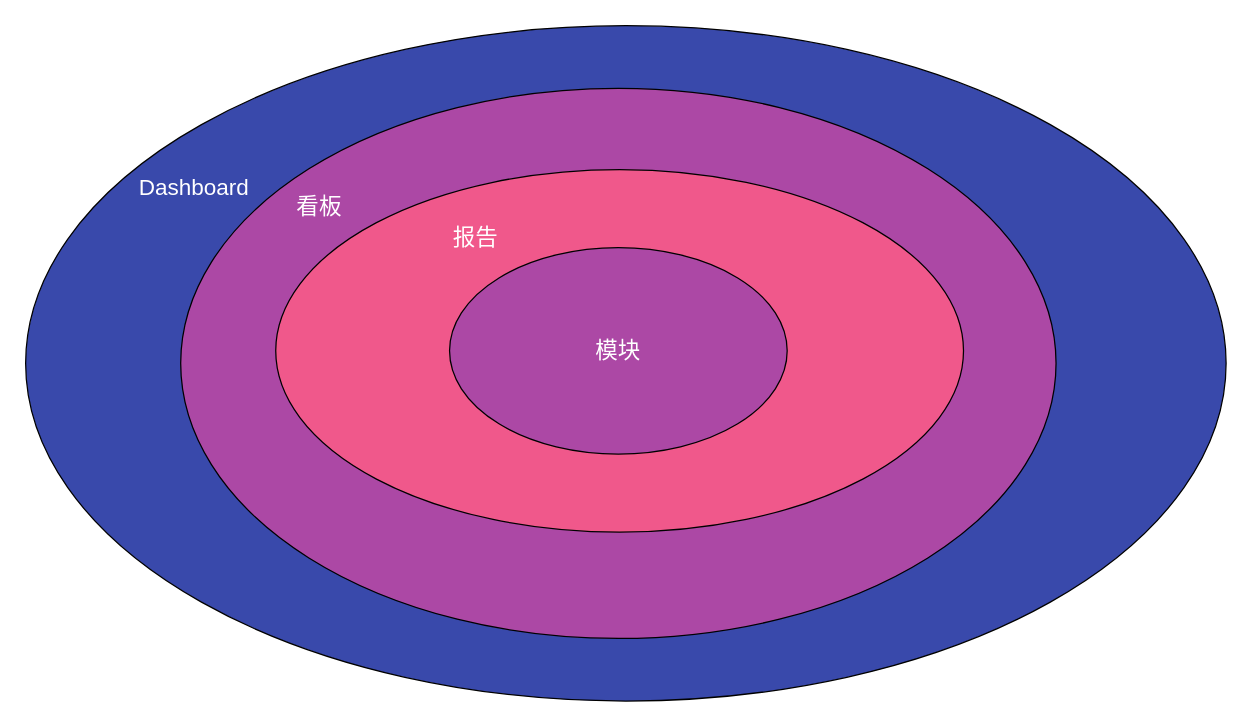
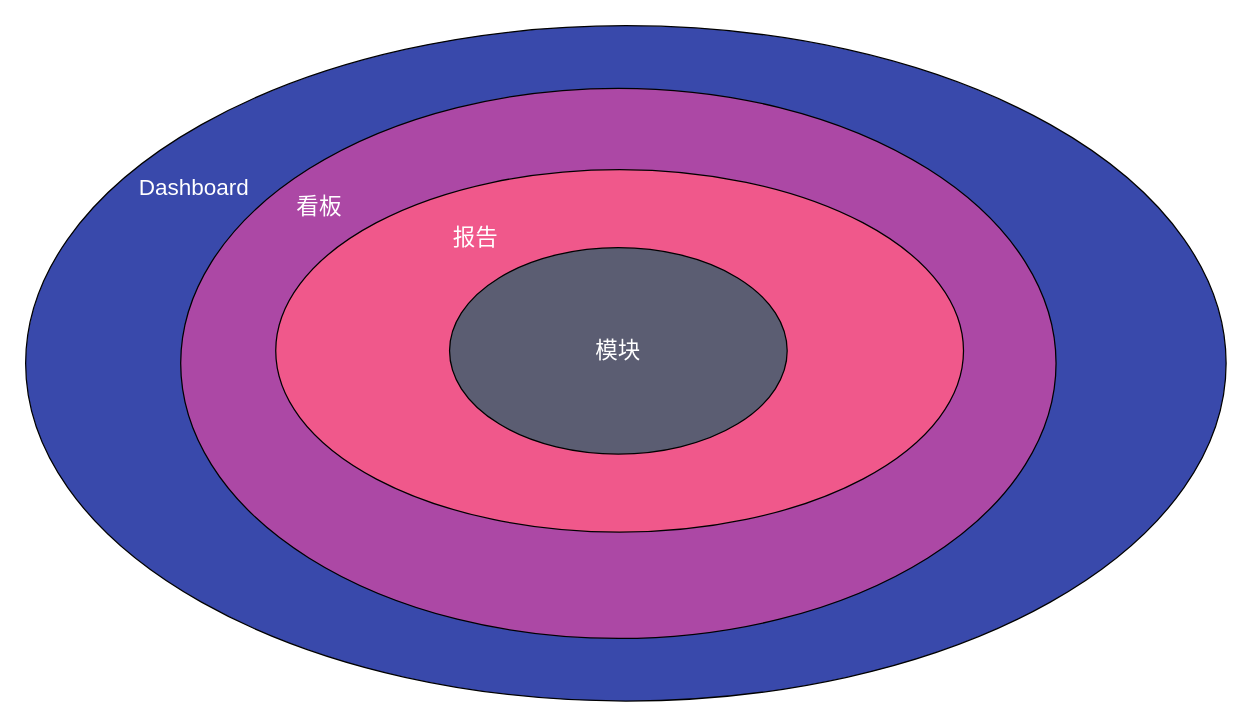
  <mxCell id="0" />
  <mxCell id="1" parent="0" />
  <mxCell id="2" value="" style="ellipse;whiteSpace=wrap;html=1;fillColor=#3949AB;" vertex="1" parent="1"><mxGeometry x="20" y="20" width="960" height="540" as="geometry" /></mxCell>
  <mxCell id="3" value="" style="ellipse;whiteSpace=wrap;html=1;fillColor=#AC48A5;" vertex="1" parent="1"><mxGeometry x="144" y="70" width="700" height="440" as="geometry" /></mxCell>
  <mxCell id="4" value="" style="ellipse;whiteSpace=wrap;html=1;fillColor=#F0588B;" vertex="1" parent="1"><mxGeometry x="220" y="135" width="550" height="290" as="geometry" /></mxCell>
- <mxCell id="5" value="&lt;font color=&quot;#ffffff&quot; style=&quot;font-size: 18px;&quot;&gt;模块&lt;/font&gt;" style="ellipse;whiteSpace=wrap;html=1;fillColor=#ac48a5;" vertex="1" parent="1"><mxGeometry x="359" y="197.5" width="270" height="165" as="geometry" /></mxCell>
+ <mxCell id="5" value="&lt;font color=&quot;#ffffff&quot; style=&quot;font-size: 18px;&quot;&gt;模块&lt;/font&gt;" style="ellipse;whiteSpace=wrap;html=1;fillColor=#5B5D72;" vertex="1" parent="1"><mxGeometry x="359" y="197.5" width="270" height="165" as="geometry" /></mxCell>
  <mxCell id="6" value="&lt;font color=&quot;#ffffff&quot;&gt;报告&lt;/font&gt;" style="text;html=1;strokeColor=none;fillColor=none;align=center;verticalAlign=middle;whiteSpace=wrap;rounded=0;fontSize=18;" vertex="1" parent="1"><mxGeometry x="350" y="175" width="60" height="30" as="geometry" /></mxCell>
  <mxCell id="7" value="&lt;font color=&quot;#ffffff&quot;&gt;看板&lt;/font&gt;" style="text;html=1;strokeColor=none;fillColor=none;align=center;verticalAlign=middle;whiteSpace=wrap;rounded=0;fontSize=18;" vertex="1" parent="1"><mxGeometry x="225" y="150" width="60" height="30" as="geometry" /></mxCell>
  <mxCell id="8" value="&lt;font color=&quot;#ffffff&quot;&gt;Dashboard&lt;/font&gt;" style="text;html=1;strokeColor=none;fillColor=none;align=center;verticalAlign=middle;whiteSpace=wrap;rounded=0;fontSize=18;" vertex="1" parent="1"><mxGeometry x="100" y="135" width="110" height="30" as="geometry" /></mxCell>
